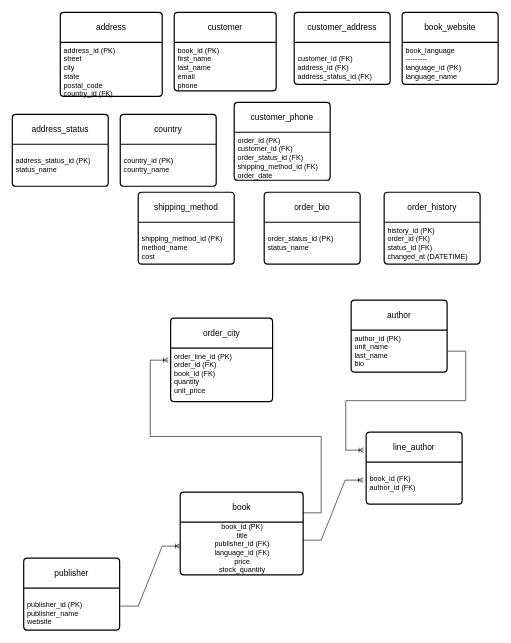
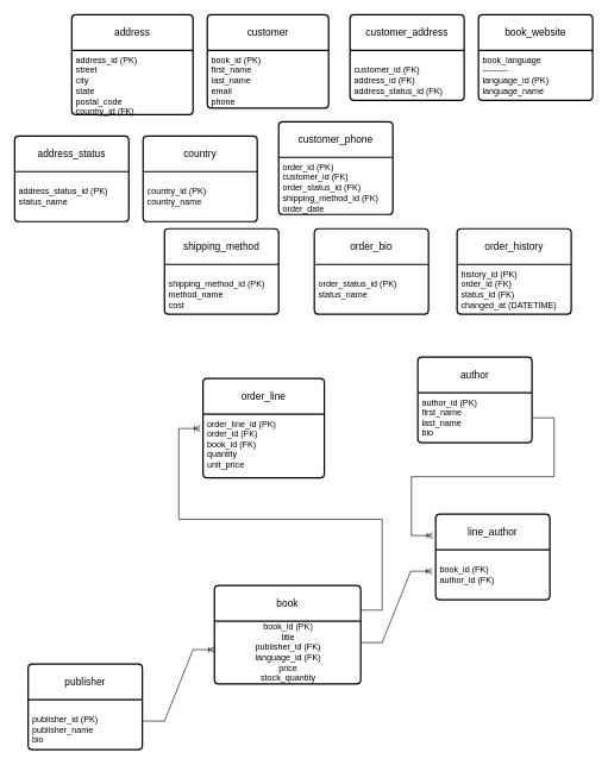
  <mxCell id="0" />
  <mxCell id="1" parent="0" />
  <mxCell id="2" value="book" style="swimlane;childLayout=stackLayout;horizontal=1;startSize=50;horizontalStack=0;rounded=1;fontSize=14;fontStyle=0;strokeWidth=2;resizeParent=0;resizeLast=1;shadow=0;dashed=0;align=center;arcSize=4;whiteSpace=wrap;html=1;" parent="1" vertex="1"><mxGeometry x="300" y="820" width="205" height="138" as="geometry" /></mxCell>
  <mxCell id="3" value="&lt;div&gt;&lt;span style=&quot;background-color: initial;&quot;&gt;book_id (PK)&lt;/span&gt;&lt;/div&gt;&lt;div&gt;title&lt;/div&gt;&lt;div&gt;publisher_id (FK)&lt;/div&gt;&lt;div&gt;language_id (FK)&lt;/div&gt;&lt;div&gt;price&lt;/div&gt;&lt;div&gt;stock_quantity&lt;/div&gt;" style="text;html=1;align=center;verticalAlign=middle;resizable=0;points=[];autosize=1;strokeColor=none;fillColor=none;" parent="2" vertex="1"><mxGeometry y="50" width="205" height="88" as="geometry" /></mxCell>
  <mxCell id="4" value="customer_phone" style="swimlane;childLayout=stackLayout;horizontal=1;startSize=50;horizontalStack=0;rounded=1;fontSize=14;fontStyle=0;strokeWidth=2;resizeParent=0;resizeLast=1;shadow=0;dashed=0;align=center;arcSize=4;whiteSpace=wrap;html=1;" parent="1" vertex="1"><mxGeometry x="390" y="170" width="160" height="130" as="geometry" /></mxCell>
  <mxCell id="5" value="&lt;div&gt;&lt;span style=&quot;background-color: initial;&quot;&gt;order_id (PK)&lt;/span&gt;&lt;/div&gt;&lt;div&gt;customer_id (FK)&lt;/div&gt;&lt;div&gt;order_status_id (FK)&lt;/div&gt;&lt;div&gt;shipping_method_id (FK)&lt;/div&gt;&lt;div&gt;order_date&lt;/div&gt;" style="align=left;strokeColor=none;fillColor=none;spacingLeft=4;fontSize=12;verticalAlign=top;resizable=0;rotatable=0;part=1;html=1;" parent="4" vertex="1"><mxGeometry y="50" width="160" height="80" as="geometry" /></mxCell>
  <mxCell id="6" value="order_history" style="swimlane;childLayout=stackLayout;horizontal=1;startSize=50;horizontalStack=0;rounded=1;fontSize=14;fontStyle=0;strokeWidth=2;resizeParent=0;resizeLast=1;shadow=0;dashed=0;align=center;arcSize=4;whiteSpace=wrap;html=1;" parent="1" vertex="1"><mxGeometry x="640" y="320" width="160" height="120" as="geometry" /></mxCell>
  <mxCell id="7" value="&lt;div&gt;&lt;span style=&quot;background-color: initial;&quot;&gt;history_id (PK)&lt;/span&gt;&lt;/div&gt;&lt;div&gt;order_id (FK)&lt;/div&gt;&lt;div&gt;status_id (FK)&lt;/div&gt;&lt;div&gt;changed_at (DATETIME)&lt;/div&gt;" style="align=left;strokeColor=none;fillColor=none;spacingLeft=4;fontSize=12;verticalAlign=top;resizable=0;rotatable=0;part=1;html=1;" parent="6" vertex="1"><mxGeometry y="50" width="160" height="70" as="geometry" /></mxCell>
  <mxCell id="8" value="shipping_method" style="swimlane;childLayout=stackLayout;horizontal=1;startSize=50;horizontalStack=0;rounded=1;fontSize=14;fontStyle=0;strokeWidth=2;resizeParent=0;resizeLast=1;shadow=0;dashed=0;align=center;arcSize=4;whiteSpace=wrap;html=1;" parent="1" vertex="1"><mxGeometry x="230" y="320" width="160" height="120" as="geometry" /></mxCell>
  <mxCell id="9" value="&lt;div&gt;&lt;br&gt;&lt;/div&gt;&lt;div&gt;shipping_method_id (PK)&lt;/div&gt;&lt;div&gt;method_name&lt;/div&gt;&lt;div&gt;cost&lt;/div&gt;" style="align=left;strokeColor=none;fillColor=none;spacingLeft=4;fontSize=12;verticalAlign=top;resizable=0;rotatable=0;part=1;html=1;" parent="8" vertex="1"><mxGeometry y="50" width="160" height="70" as="geometry" /></mxCell>
  <mxCell id="10" value="order_bio" style="swimlane;childLayout=stackLayout;horizontal=1;startSize=50;horizontalStack=0;rounded=1;fontSize=14;fontStyle=0;strokeWidth=2;resizeParent=0;resizeLast=1;shadow=0;dashed=0;align=center;arcSize=4;whiteSpace=wrap;html=1;" parent="1" vertex="1"><mxGeometry x="440" y="320" width="160" height="120" as="geometry" /></mxCell>
  <mxCell id="11" value="&lt;div&gt;&lt;br&gt;&lt;/div&gt;&lt;div&gt;order_status_id (PK)&lt;/div&gt;&lt;div&gt;status_name&lt;/div&gt;" style="align=left;strokeColor=none;fillColor=none;spacingLeft=4;fontSize=12;verticalAlign=top;resizable=0;rotatable=0;part=1;html=1;" parent="10" vertex="1"><mxGeometry y="50" width="160" height="70" as="geometry" /></mxCell>
  <mxCell id="12" value="country" style="swimlane;childLayout=stackLayout;horizontal=1;startSize=50;horizontalStack=0;rounded=1;fontSize=14;fontStyle=0;strokeWidth=2;resizeParent=0;resizeLast=1;shadow=0;dashed=0;align=center;arcSize=4;whiteSpace=wrap;html=1;" parent="1" vertex="1"><mxGeometry x="200" y="190" width="160" height="120" as="geometry" /></mxCell>
  <mxCell id="13" value="&lt;div&gt;&lt;br&gt;&lt;/div&gt;&lt;div&gt;country_id (PK)&lt;/div&gt;&lt;div&gt;country_name&lt;/div&gt;" style="align=left;strokeColor=none;fillColor=none;spacingLeft=4;fontSize=12;verticalAlign=top;resizable=0;rotatable=0;part=1;html=1;" parent="12" vertex="1"><mxGeometry y="50" width="160" height="70" as="geometry" /></mxCell>
  <mxCell id="14" value="customer" style="swimlane;childLayout=stackLayout;horizontal=1;startSize=50;horizontalStack=0;rounded=1;fontSize=14;fontStyle=0;strokeWidth=2;resizeParent=0;resizeLast=1;shadow=0;dashed=0;align=center;arcSize=4;whiteSpace=wrap;html=1;" parent="1" vertex="1"><mxGeometry x="290" y="20" width="170" height="131" as="geometry" /></mxCell>
  <mxCell id="15" value="&lt;div&gt;&lt;span style=&quot;background-color: initial;&quot;&gt;book_id (PK)&lt;/span&gt;&lt;/div&gt;&lt;div&gt;first_name&lt;/div&gt;&lt;div&gt;last_name&lt;/div&gt;&lt;div&gt;email&lt;/div&gt;&lt;div&gt;&lt;span style=&quot;background-color: initial;&quot;&gt;phone&lt;/span&gt;&lt;/div&gt;" style="align=left;strokeColor=none;fillColor=none;spacingLeft=4;fontSize=12;verticalAlign=top;resizable=0;rotatable=0;part=1;html=1;" parent="14" vertex="1"><mxGeometry y="50" width="170" height="81" as="geometry" /></mxCell>
  <mxCell id="16" value="publisher" style="swimlane;childLayout=stackLayout;horizontal=1;startSize=50;horizontalStack=0;rounded=1;fontSize=14;fontStyle=0;strokeWidth=2;resizeParent=0;resizeLast=1;shadow=0;dashed=0;align=center;arcSize=4;whiteSpace=wrap;html=1;" parent="1" vertex="1"><mxGeometry x="39" y="930" width="160" height="120" as="geometry" /></mxCell>
- <mxCell id="17" value="&lt;div&gt;&lt;br&gt;&lt;/div&gt;&lt;div&gt;publisher_id (PK)&lt;/div&gt;&lt;div&gt;publisher_name&lt;/div&gt;&lt;div&gt;website&lt;/div&gt;" style="align=left;strokeColor=none;fillColor=none;spacingLeft=4;fontSize=12;verticalAlign=top;resizable=0;rotatable=0;part=1;html=1;" parent="16" vertex="1"><mxGeometry y="50" width="160" height="70" as="geometry" /></mxCell>
- <mxCell id="18" value="order_city" style="swimlane;childLayout=stackLayout;horizontal=1;startSize=50;horizontalStack=0;rounded=1;fontSize=14;fontStyle=0;strokeWidth=2;resizeParent=0;resizeLast=1;shadow=0;dashed=0;align=center;arcSize=4;whiteSpace=wrap;html=1;" parent="1" vertex="1"><mxGeometry x="284" y="530" width="170" height="139" as="geometry" /></mxCell>
+ <mxCell id="17" value="&lt;div&gt;&lt;br&gt;&lt;/div&gt;&lt;div&gt;publisher_id (PK)&lt;/div&gt;&lt;div&gt;publisher_name&lt;/div&gt;&lt;div&gt;bio&lt;/div&gt;" style="align=left;strokeColor=none;fillColor=none;spacingLeft=4;fontSize=12;verticalAlign=top;resizable=0;rotatable=0;part=1;html=1;" parent="16" vertex="1"><mxGeometry y="50" width="160" height="70" as="geometry" /></mxCell>
+ <mxCell id="18" value="order_line" style="swimlane;childLayout=stackLayout;horizontal=1;startSize=50;horizontalStack=0;rounded=1;fontSize=14;fontStyle=0;strokeWidth=2;resizeParent=0;resizeLast=1;shadow=0;dashed=0;align=center;arcSize=4;whiteSpace=wrap;html=1;" parent="1" vertex="1"><mxGeometry x="284" y="530" width="170" height="139" as="geometry" /></mxCell>
  <mxCell id="19" value="&lt;div&gt;&lt;span style=&quot;background-color: initial;&quot;&gt;order_line_id (PK)&lt;/span&gt;&lt;/div&gt;&lt;div&gt;order_id (FK)&lt;/div&gt;&lt;div&gt;book_id (FK)&lt;/div&gt;&lt;div&gt;quantity&lt;/div&gt;&lt;div&gt;unit_price&lt;/div&gt;" style="align=left;strokeColor=none;fillColor=none;spacingLeft=4;fontSize=12;verticalAlign=top;resizable=0;rotatable=0;part=1;html=1;" parent="18" vertex="1"><mxGeometry y="50" width="170" height="89" as="geometry" /></mxCell>
  <mxCell id="20" value="book_website" style="swimlane;childLayout=stackLayout;horizontal=1;startSize=50;horizontalStack=0;rounded=1;fontSize=14;fontStyle=0;strokeWidth=2;resizeParent=0;resizeLast=1;shadow=0;dashed=0;align=center;arcSize=4;whiteSpace=wrap;html=1;" parent="1" vertex="1"><mxGeometry x="670" y="20" width="160" height="120" as="geometry" /></mxCell>
  <mxCell id="21" value="&lt;div&gt;book_language&lt;/div&gt;&lt;div&gt;---------&lt;/div&gt;&lt;div&gt;language_id (PK)&lt;/div&gt;&lt;div&gt;language_name&lt;/div&gt;" style="align=left;strokeColor=none;fillColor=none;spacingLeft=4;fontSize=12;verticalAlign=top;resizable=0;rotatable=0;part=1;html=1;" parent="20" vertex="1"><mxGeometry y="50" width="160" height="70" as="geometry" /></mxCell>
  <mxCell id="22" value="author" style="swimlane;childLayout=stackLayout;horizontal=1;startSize=50;horizontalStack=0;rounded=1;fontSize=14;fontStyle=0;strokeWidth=2;resizeParent=0;resizeLast=1;shadow=0;dashed=0;align=center;arcSize=4;whiteSpace=wrap;html=1;" parent="1" vertex="1"><mxGeometry x="585" y="500" width="160" height="120" as="geometry" /></mxCell>
- <mxCell id="23" value="&lt;div&gt;&lt;span style=&quot;background-color: initial;&quot;&gt;author_id (PK)&lt;/span&gt;&lt;/div&gt;&lt;div&gt;unit_name&lt;/div&gt;&lt;div&gt;last_name&lt;/div&gt;&lt;div&gt;bio&lt;/div&gt;" style="align=left;strokeColor=none;fillColor=none;spacingLeft=4;fontSize=12;verticalAlign=top;resizable=0;rotatable=0;part=1;html=1;" parent="22" vertex="1"><mxGeometry y="50" width="160" height="70" as="geometry" /></mxCell>
+ <mxCell id="23" value="&lt;div&gt;&lt;span style=&quot;background-color: initial;&quot;&gt;author_id (PK)&lt;/span&gt;&lt;/div&gt;&lt;div&gt;first_name&lt;/div&gt;&lt;div&gt;last_name&lt;/div&gt;&lt;div&gt;bio&lt;/div&gt;" style="align=left;strokeColor=none;fillColor=none;spacingLeft=4;fontSize=12;verticalAlign=top;resizable=0;rotatable=0;part=1;html=1;" parent="22" vertex="1"><mxGeometry y="50" width="160" height="70" as="geometry" /></mxCell>
  <mxCell id="24" value="line_author" style="swimlane;childLayout=stackLayout;horizontal=1;startSize=50;horizontalStack=0;rounded=1;fontSize=14;fontStyle=0;strokeWidth=2;resizeParent=0;resizeLast=1;shadow=0;dashed=0;align=center;arcSize=4;whiteSpace=wrap;html=1;" parent="1" vertex="1"><mxGeometry x="610" y="720" width="160" height="120" as="geometry" /></mxCell>
  <mxCell id="25" value="&lt;div&gt;&lt;br&gt;&lt;/div&gt;&lt;div&gt;book_id (FK)&lt;/div&gt;&lt;div&gt;author_id (FK)&lt;/div&gt;" style="align=left;strokeColor=none;fillColor=none;spacingLeft=4;fontSize=12;verticalAlign=top;resizable=0;rotatable=0;part=1;html=1;" parent="24" vertex="1"><mxGeometry y="50" width="160" height="70" as="geometry" /></mxCell>
  <mxCell id="26" value="address_status" style="swimlane;childLayout=stackLayout;horizontal=1;startSize=50;horizontalStack=0;rounded=1;fontSize=14;fontStyle=0;strokeWidth=2;resizeParent=0;resizeLast=1;shadow=0;dashed=0;align=center;arcSize=4;whiteSpace=wrap;html=1;" parent="1" vertex="1"><mxGeometry x="20" y="190" width="160" height="120" as="geometry" /></mxCell>
  <mxCell id="27" value="&lt;div&gt;&lt;br&gt;&lt;/div&gt;&lt;div&gt;address_status_id (PK)&lt;/div&gt;&lt;div&gt;status_name&lt;/div&gt;" style="align=left;strokeColor=none;fillColor=none;spacingLeft=4;fontSize=12;verticalAlign=top;resizable=0;rotatable=0;part=1;html=1;" parent="26" vertex="1"><mxGeometry y="50" width="160" height="70" as="geometry" /></mxCell>
  <mxCell id="28" value="customer_address" style="swimlane;childLayout=stackLayout;horizontal=1;startSize=50;horizontalStack=0;rounded=1;fontSize=14;fontStyle=0;strokeWidth=2;resizeParent=0;resizeLast=1;shadow=0;dashed=0;align=center;arcSize=4;whiteSpace=wrap;html=1;" parent="1" vertex="1"><mxGeometry x="490" y="20" width="160" height="120" as="geometry" /></mxCell>
  <mxCell id="29" value="&lt;div&gt;&lt;br&gt;&lt;/div&gt;&lt;div&gt;customer_id (FK)&lt;/div&gt;&lt;div&gt;address_id (FK)&lt;/div&gt;&lt;div&gt;address_status_id (FK)&lt;/div&gt;" style="align=left;strokeColor=none;fillColor=none;spacingLeft=4;fontSize=12;verticalAlign=top;resizable=0;rotatable=0;part=1;html=1;" parent="28" vertex="1"><mxGeometry y="50" width="160" height="70" as="geometry" /></mxCell>
  <mxCell id="30" value="address" style="swimlane;childLayout=stackLayout;horizontal=1;startSize=50;horizontalStack=0;rounded=1;fontSize=14;fontStyle=0;strokeWidth=2;resizeParent=0;resizeLast=1;shadow=0;dashed=0;align=center;arcSize=4;whiteSpace=wrap;html=1;" parent="1" vertex="1"><mxGeometry x="100" y="20" width="170" height="140" as="geometry" /></mxCell>
  <mxCell id="31" value="&lt;div&gt;&lt;span style=&quot;background-color: initial;&quot;&gt;address_id (PK)&lt;/span&gt;&lt;/div&gt;&lt;div&gt;street&lt;/div&gt;&lt;div&gt;city&lt;/div&gt;&lt;div&gt;state&lt;/div&gt;&lt;div&gt;postal_code&lt;/div&gt;&lt;div&gt;country_id (FK)&lt;/div&gt;" style="align=left;strokeColor=none;fillColor=none;spacingLeft=4;fontSize=12;verticalAlign=top;resizable=0;rotatable=0;part=1;html=1;" parent="30" vertex="1"><mxGeometry y="50" width="170" height="90" as="geometry" /></mxCell>
  <mxCell id="32" value="" style="edgeStyle=entityRelationEdgeStyle;fontSize=12;html=1;endArrow=ERoneToMany;rounded=0;" parent="1" edge="1"><mxGeometry width="100" height="100" relative="1" as="geometry"><mxPoint x="200" y="1010" as="sourcePoint" /><mxPoint x="300" y="910" as="targetPoint" /><Array as="points"><mxPoint x="370" y="1050" /><mxPoint x="340" y="970" /></Array></mxGeometry></mxCell>
  <mxCell id="33" value="" style="edgeStyle=entityRelationEdgeStyle;fontSize=12;html=1;endArrow=ERoneToMany;rounded=0;" parent="1" edge="1"><mxGeometry width="100" height="100" relative="1" as="geometry"><mxPoint x="505" y="900" as="sourcePoint" /><mxPoint x="605" y="800" as="targetPoint" /></mxGeometry></mxCell>
  <mxCell id="34" value="" style="edgeStyle=entityRelationEdgeStyle;fontSize=12;html=1;endArrow=ERoneToMany;rounded=0;exitX=1;exitY=0.5;exitDx=0;exitDy=0;" parent="1" edge="1"><mxGeometry width="100" height="100" relative="1" as="geometry"><mxPoint x="746" y="585" as="sourcePoint" /><mxPoint x="606" y="750" as="targetPoint" /></mxGeometry></mxCell>
  <mxCell id="35" value="" style="edgeStyle=entityRelationEdgeStyle;fontSize=12;html=1;endArrow=ERoneToMany;rounded=0;exitX=1;exitY=0.25;exitDx=0;exitDy=0;" parent="1" source="2" edge="1"><mxGeometry width="100" height="100" relative="1" as="geometry"><mxPoint x="350" y="800" as="sourcePoint" /><mxPoint x="280" y="600" as="targetPoint" /></mxGeometry></mxCell>
